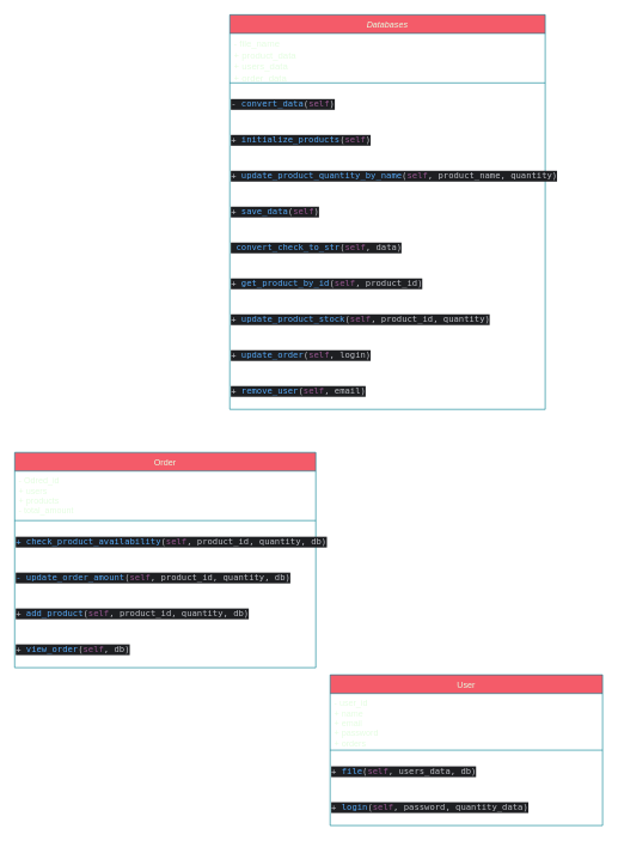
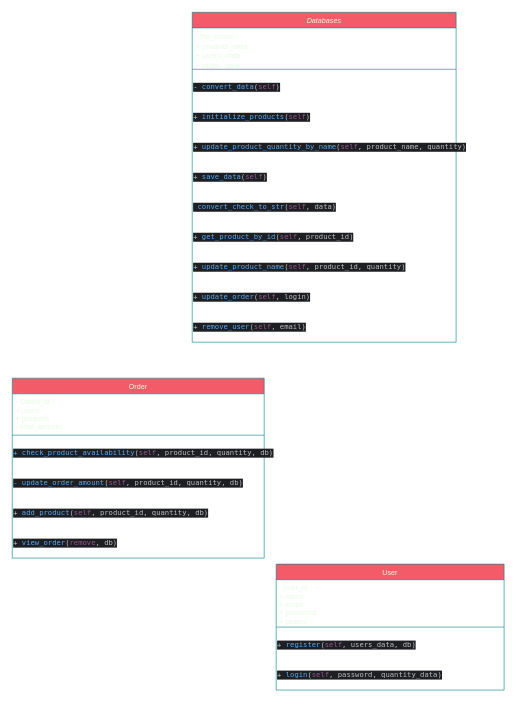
  <mxCell id="0" />
  <mxCell id="1" parent="0" />
  <mxCell id="2" value="Databases" style="swimlane;fontStyle=2;align=center;verticalAlign=top;childLayout=stackLayout;horizontal=1;startSize=26;horizontalStack=0;resizeParent=1;resizeLast=0;collapsible=1;marginBottom=0;rounded=0;shadow=0;strokeWidth=1;labelBackgroundColor=none;fillColor=#F45B69;strokeColor=#028090;fontColor=#E4FDE1;" parent="1" vertex="1"><mxGeometry x="320" y="20" width="440" height="550" as="geometry"><mxRectangle x="230" y="140" width="160" height="26" as="alternateBounds" /></mxGeometry></mxCell>
  <mxCell id="3" value="- file_name &#10;+ product_data &#10;+ users_data &#10;+ order_data " style="text;align=left;verticalAlign=top;spacingLeft=4;spacingRight=4;overflow=hidden;rotatable=0;points=[[0,0.5],[1,0.5]];portConstraint=eastwest;labelBackgroundColor=none;fontColor=#E4FDE1;fontSize=13;" parent="2" vertex="1"><mxGeometry y="26" width="440" height="64" as="geometry" /></mxCell>
  <mxCell id="4" value="" style="line;html=1;strokeWidth=1;align=left;verticalAlign=middle;spacingTop=-1;spacingLeft=3;spacingRight=3;rotatable=0;labelPosition=right;points=[];portConstraint=eastwest;labelBackgroundColor=none;fillColor=#F45B69;strokeColor=#028090;fontColor=#E4FDE1;" parent="2" vertex="1"><mxGeometry y="90" width="440" height="10" as="geometry" /></mxCell>
  <mxCell id="5" value="&lt;div style=&quot;background-color: rgb(30, 31, 34); color: rgb(188, 190, 196);&quot;&gt;&lt;pre style=&quot;font-family:'JetBrains Mono',monospace;font-size:9,0pt;&quot;&gt;- &lt;span style=&quot;color: rgb(86, 168, 245);&quot;&gt;convert_data&lt;/span&gt;(&lt;span style=&quot;color: rgb(148, 85, 141);&quot;&gt;self&lt;/span&gt;)&lt;/pre&gt;&lt;/div&gt;" style="text;html=1;align=left;verticalAlign=middle;resizable=0;points=[];autosize=1;strokeColor=none;fillColor=none;fontColor=#E4FDE1;" vertex="1" parent="2"><mxGeometry y="100" width="440" height="50" as="geometry" /></mxCell>
  <mxCell id="6" value="&lt;div style=&quot;background-color: rgb(30, 31, 34); color: rgb(188, 190, 196);&quot;&gt;&lt;pre style=&quot;font-family:'JetBrains Mono',monospace;font-size:9,0pt;&quot;&gt;+ &lt;span style=&quot;color: rgb(86, 168, 245);&quot;&gt;initialize_products&lt;/span&gt;(&lt;span style=&quot;color: rgb(148, 85, 141);&quot;&gt;self&lt;/span&gt;)&lt;/pre&gt;&lt;/div&gt;" style="text;html=1;align=left;verticalAlign=middle;resizable=0;points=[];autosize=1;strokeColor=none;fillColor=none;fontColor=#E4FDE1;" vertex="1" parent="2"><mxGeometry y="150" width="440" height="50" as="geometry" /></mxCell>
  <mxCell id="7" value="&lt;div style=&quot;background-color: rgb(30, 31, 34); color: rgb(188, 190, 196);&quot;&gt;&lt;pre style=&quot;font-family:'JetBrains Mono',monospace;font-size:9,0pt;&quot;&gt;&lt;div style=&quot;background-color: rgb(30, 31, 34); color: rgb(188, 190, 196);&quot;&gt;&lt;pre style=&quot;font-family:'JetBrains Mono',monospace;font-size:9,0pt;&quot;&gt;+ &lt;span style=&quot;color: rgb(86, 168, 245);&quot;&gt;update_product_quantity_by_name&lt;/span&gt;(&lt;span style=&quot;color: rgb(148, 85, 141);&quot;&gt;self&lt;/span&gt;, product_name, quantity)&lt;/pre&gt;&lt;/div&gt;&lt;/pre&gt;&lt;/div&gt;" style="text;html=1;align=left;verticalAlign=middle;resizable=0;points=[];autosize=1;strokeColor=none;fillColor=none;fontColor=#E4FDE1;" vertex="1" parent="2"><mxGeometry y="200" width="440" height="50" as="geometry" /></mxCell>
  <mxCell id="8" value="&lt;div style=&quot;background-color: rgb(30, 31, 34); color: rgb(188, 190, 196);&quot;&gt;&lt;pre style=&quot;font-family:'JetBrains Mono',monospace;font-size:9,0pt;&quot;&gt;+ &lt;span style=&quot;color: rgb(86, 168, 245);&quot;&gt;save_data&lt;/span&gt;(&lt;span style=&quot;color: rgb(148, 85, 141);&quot;&gt;self&lt;/span&gt;)&lt;/pre&gt;&lt;/div&gt;" style="text;html=1;align=left;verticalAlign=middle;resizable=0;points=[];autosize=1;strokeColor=none;fillColor=none;fontColor=#E4FDE1;" vertex="1" parent="2"><mxGeometry y="250" width="440" height="50" as="geometry" /></mxCell>
  <mxCell id="9" value="&lt;div style=&quot;background-color: rgb(30, 31, 34); color: rgb(188, 190, 196);&quot;&gt;&lt;pre style=&quot;font-family:'JetBrains Mono',monospace;font-size:9,0pt;&quot;&gt; &lt;span style=&quot;color: rgb(86, 168, 245);&quot;&gt;convert_check_to_str&lt;/span&gt;(&lt;span style=&quot;color: rgb(148, 85, 141);&quot;&gt;self&lt;/span&gt;, data)&lt;/pre&gt;&lt;/div&gt;" style="text;html=1;align=left;verticalAlign=middle;resizable=0;points=[];autosize=1;strokeColor=none;fillColor=none;fontColor=#E4FDE1;" vertex="1" parent="2"><mxGeometry y="300" width="440" height="50" as="geometry" /></mxCell>
  <mxCell id="10" value="&lt;div style=&quot;background-color: rgb(30, 31, 34); color: rgb(188, 190, 196);&quot;&gt;&lt;pre style=&quot;font-family:'JetBrains Mono',monospace;font-size:9,0pt;&quot;&gt;+ &lt;span style=&quot;color: rgb(86, 168, 245);&quot;&gt;get_product_by_id&lt;/span&gt;(&lt;span style=&quot;color: rgb(148, 85, 141);&quot;&gt;self&lt;/span&gt;, product_id)&lt;/pre&gt;&lt;/div&gt;" style="text;html=1;align=left;verticalAlign=middle;resizable=0;points=[];autosize=1;strokeColor=none;fillColor=none;fontColor=#E4FDE1;" vertex="1" parent="2"><mxGeometry y="350" width="440" height="50" as="geometry" /></mxCell>
- <mxCell id="11" value="&lt;div style=&quot;background-color: rgb(30, 31, 34); color: rgb(188, 190, 196);&quot;&gt;&lt;pre style=&quot;font-family:'JetBrains Mono',monospace;font-size:9,0pt;&quot;&gt;+ &lt;span style=&quot;color: rgb(86, 168, 245);&quot;&gt;update_product_stock&lt;/span&gt;(&lt;span style=&quot;color: rgb(148, 85, 141);&quot;&gt;self&lt;/span&gt;, product_id, quantity)&lt;/pre&gt;&lt;/div&gt;" style="text;html=1;align=left;verticalAlign=middle;resizable=0;points=[];autosize=1;strokeColor=none;fillColor=none;fontColor=#E4FDE1;" vertex="1" parent="2"><mxGeometry y="400" width="440" height="50" as="geometry" /></mxCell>
+ <mxCell id="11" value="&lt;div style=&quot;background-color: rgb(30, 31, 34); color: rgb(188, 190, 196);&quot;&gt;&lt;pre style=&quot;font-family:'JetBrains Mono',monospace;font-size:9,0pt;&quot;&gt;+ &lt;span style=&quot;color: rgb(86, 168, 245);&quot;&gt;update_product_name&lt;/span&gt;(&lt;span style=&quot;color: rgb(148, 85, 141);&quot;&gt;self&lt;/span&gt;, product_id, quantity)&lt;/pre&gt;&lt;/div&gt;" style="text;html=1;align=left;verticalAlign=middle;resizable=0;points=[];autosize=1;strokeColor=none;fillColor=none;fontColor=#E4FDE1;" vertex="1" parent="2"><mxGeometry y="400" width="440" height="50" as="geometry" /></mxCell>
  <mxCell id="12" value="&lt;div style=&quot;background-color: rgb(30, 31, 34); color: rgb(188, 190, 196);&quot;&gt;&lt;pre style=&quot;font-family:'JetBrains Mono',monospace;font-size:9,0pt;&quot;&gt;+ &lt;span style=&quot;color: rgb(86, 168, 245);&quot;&gt;update_order&lt;/span&gt;(&lt;span style=&quot;color: rgb(148, 85, 141);&quot;&gt;self&lt;/span&gt;, login)&lt;/pre&gt;&lt;/div&gt;" style="text;html=1;align=left;verticalAlign=middle;resizable=0;points=[];autosize=1;strokeColor=none;fillColor=none;fontColor=#E4FDE1;" vertex="1" parent="2"><mxGeometry y="450" width="440" height="50" as="geometry" /></mxCell>
  <mxCell id="13" value="&lt;div style=&quot;background-color: rgb(30, 31, 34); color: rgb(188, 190, 196);&quot;&gt;&lt;pre style=&quot;font-family:'JetBrains Mono',monospace;font-size:9,0pt;&quot;&gt;+ &lt;span style=&quot;color: rgb(86, 168, 245);&quot;&gt;remove_user&lt;/span&gt;(&lt;span style=&quot;color: rgb(148, 85, 141);&quot;&gt;self&lt;/span&gt;, email)&lt;/pre&gt;&lt;/div&gt;" style="text;html=1;align=left;verticalAlign=middle;resizable=0;points=[];autosize=1;strokeColor=none;fillColor=none;fontColor=#E4FDE1;" vertex="1" parent="2"><mxGeometry y="500" width="440" height="50" as="geometry" /></mxCell>
  <mxCell id="14" value="User" style="swimlane;fontStyle=0;align=center;verticalAlign=top;childLayout=stackLayout;horizontal=1;startSize=26;horizontalStack=0;resizeParent=1;resizeLast=0;collapsible=1;marginBottom=0;rounded=0;shadow=0;strokeWidth=1;labelBackgroundColor=none;fillColor=#F45B69;strokeColor=#028090;fontColor=#E4FDE1;" parent="1" vertex="1"><mxGeometry x="460" y="940" width="380" height="210" as="geometry"><mxRectangle x="130" y="380" width="160" height="26" as="alternateBounds" /></mxGeometry></mxCell>
  <mxCell id="15" value="- user_id &#10;+ name &#10;+ email &#10;+ password &#10;+ orders " style="text;align=left;verticalAlign=top;spacingLeft=4;spacingRight=4;overflow=hidden;rotatable=0;points=[[0,0.5],[1,0.5]];portConstraint=eastwest;labelBackgroundColor=none;fontColor=#E4FDE1;" parent="14" vertex="1"><mxGeometry y="26" width="380" height="74" as="geometry" /></mxCell>
  <mxCell id="16" value="" style="line;html=1;strokeWidth=1;align=left;verticalAlign=middle;spacingTop=-1;spacingLeft=3;spacingRight=3;rotatable=0;labelPosition=right;points=[];portConstraint=eastwest;labelBackgroundColor=none;fillColor=#F45B69;strokeColor=#028090;fontColor=#E4FDE1;" parent="14" vertex="1"><mxGeometry y="100" width="380" height="10" as="geometry" /></mxCell>
- <mxCell id="17" value="&lt;div style=&quot;background-color: rgb(30, 31, 34); color: rgb(188, 190, 196);&quot;&gt;&lt;pre style=&quot;font-family: &amp;quot;JetBrains Mono&amp;quot;, monospace;&quot;&gt;+ &lt;span style=&quot;color: rgb(86, 168, 245);&quot;&gt;file&lt;/span&gt;(&lt;span style=&quot;color: rgb(148, 85, 141);&quot;&gt;self&lt;/span&gt;, users_data, db)&lt;/pre&gt;&lt;/div&gt;" style="text;html=1;align=left;verticalAlign=middle;resizable=0;points=[];autosize=1;strokeColor=none;fillColor=none;fontColor=#E4FDE1;" vertex="1" parent="14"><mxGeometry y="110" width="380" height="50" as="geometry" /></mxCell>
+ <mxCell id="17" value="&lt;div style=&quot;background-color: rgb(30, 31, 34); color: rgb(188, 190, 196);&quot;&gt;&lt;pre style=&quot;font-family: &amp;quot;JetBrains Mono&amp;quot;, monospace;&quot;&gt;+ &lt;span style=&quot;color: rgb(86, 168, 245);&quot;&gt;register&lt;/span&gt;(&lt;span style=&quot;color: rgb(148, 85, 141);&quot;&gt;self&lt;/span&gt;, users_data, db)&lt;/pre&gt;&lt;/div&gt;" style="text;html=1;align=left;verticalAlign=middle;resizable=0;points=[];autosize=1;strokeColor=none;fillColor=none;fontColor=#E4FDE1;" vertex="1" parent="14"><mxGeometry y="110" width="380" height="50" as="geometry" /></mxCell>
  <mxCell id="18" value="&lt;div style=&quot;background-color: rgb(30, 31, 34); color: rgb(188, 190, 196);&quot;&gt;&lt;pre style=&quot;font-family:'JetBrains Mono',monospace;font-size:9,0pt;&quot;&gt;+ &lt;span style=&quot;color: rgb(86, 168, 245);&quot;&gt;login&lt;/span&gt;(&lt;span style=&quot;color: rgb(148, 85, 141);&quot;&gt;self&lt;/span&gt;, password, quantity_data)&lt;/pre&gt;&lt;/div&gt;" style="text;html=1;align=left;verticalAlign=middle;resizable=0;points=[];autosize=1;strokeColor=none;fillColor=none;fontColor=#E4FDE1;" vertex="1" parent="14"><mxGeometry y="160" width="380" height="50" as="geometry" /></mxCell>
  <mxCell id="19" value="Order" style="swimlane;fontStyle=0;align=center;verticalAlign=top;childLayout=stackLayout;horizontal=1;startSize=26;horizontalStack=0;resizeParent=1;resizeLast=0;collapsible=1;marginBottom=0;rounded=0;shadow=0;strokeWidth=1;labelBackgroundColor=none;fontColor=#E4FDE1;fillColor=#F45B69;strokeColor=#028090;" parent="1" vertex="1"><mxGeometry y="630" width="420" height="300" as="geometry" x="20"><mxRectangle x="340" y="380" width="170" height="26" as="alternateBounds" /></mxGeometry></mxCell>
  <mxCell id="20" value="- Odred_id &#10;+ users &#10;+ products &#10;- total_amount " style="text;align=left;verticalAlign=top;spacingLeft=4;spacingRight=4;overflow=hidden;rotatable=0;points=[[0,0.5],[1,0.5]];portConstraint=eastwest;labelBackgroundColor=none;fontColor=#E4FDE1;" parent="19" vertex="1"><mxGeometry y="26" width="420" height="64" as="geometry" /></mxCell>
  <mxCell id="21" value="" style="line;html=1;strokeWidth=1;align=left;verticalAlign=middle;spacingTop=-1;spacingLeft=3;spacingRight=3;rotatable=0;labelPosition=right;points=[];portConstraint=eastwest;labelBackgroundColor=none;fillColor=#F45B69;strokeColor=#028090;fontColor=#E4FDE1;" parent="19" vertex="1"><mxGeometry y="90" width="420" height="10" as="geometry" /></mxCell>
  <mxCell id="22" value="&lt;div style=&quot;background-color: rgb(30, 31, 34); color: rgb(188, 190, 196);&quot;&gt;&lt;pre style=&quot;font-family:'JetBrains Mono',monospace;font-size:9,0pt;&quot;&gt;&lt;span style=&quot;color: rgb(86, 168, 245);&quot;&gt;+ check_product_availability&lt;/span&gt;(&lt;span style=&quot;color: rgb(148, 85, 141);&quot;&gt;self&lt;/span&gt;, product_id, quantity, db)&lt;/pre&gt;&lt;/div&gt;" style="text;html=1;align=left;verticalAlign=middle;resizable=0;points=[];autosize=1;strokeColor=none;fillColor=none;fontColor=#E4FDE1;" vertex="1" parent="19"><mxGeometry y="100" width="420" height="50" as="geometry" /></mxCell>
  <mxCell id="23" value="&lt;div style=&quot;background-color: rgb(30, 31, 34); color: rgb(188, 190, 196);&quot;&gt;&lt;pre style=&quot;font-family:'JetBrains Mono',monospace;font-size:9,0pt;&quot;&gt;&lt;span style=&quot;color: rgb(86, 168, 245);&quot;&gt;- update_order_amount&lt;/span&gt;(&lt;span style=&quot;color: rgb(148, 85, 141);&quot;&gt;self&lt;/span&gt;, product_id, quantity, db)&lt;/pre&gt;&lt;/div&gt;" style="text;html=1;align=left;verticalAlign=middle;resizable=0;points=[];autosize=1;strokeColor=none;fillColor=none;fontColor=#E4FDE1;" vertex="1" parent="19"><mxGeometry y="150" width="420" height="50" as="geometry" /></mxCell>
  <mxCell id="24" value="&lt;div style=&quot;background-color: rgb(30, 31, 34); color: rgb(188, 190, 196);&quot;&gt;&lt;pre style=&quot;font-family:'JetBrains Mono',monospace;font-size:9,0pt;&quot;&gt;+ &lt;span style=&quot;color: rgb(86, 168, 245);&quot;&gt;add_product&lt;/span&gt;(&lt;span style=&quot;color: rgb(148, 85, 141);&quot;&gt;self&lt;/span&gt;, product_id, quantity, db)&lt;/pre&gt;&lt;/div&gt;" style="text;html=1;align=left;verticalAlign=middle;resizable=0;points=[];autosize=1;strokeColor=none;fillColor=none;fontColor=#E4FDE1;" vertex="1" parent="19"><mxGeometry y="200" width="420" height="50" as="geometry" /></mxCell>
- <mxCell id="25" value="&lt;div style=&quot;background-color: rgb(30, 31, 34); color: rgb(188, 190, 196);&quot;&gt;&lt;pre style=&quot;font-family:'JetBrains Mono',monospace;font-size:9,0pt;&quot;&gt;+ &lt;span style=&quot;color: rgb(86, 168, 245);&quot;&gt;view_order&lt;/span&gt;(&lt;span style=&quot;color: rgb(148, 85, 141);&quot;&gt;self&lt;/span&gt;, db)&lt;/pre&gt;&lt;/div&gt;" style="text;html=1;align=left;verticalAlign=middle;resizable=0;points=[];autosize=1;strokeColor=none;fillColor=none;fontColor=#E4FDE1;" vertex="1" parent="19"><mxGeometry y="250" width="420" height="50" as="geometry" /></mxCell>
+ <mxCell id="25" value="&lt;div style=&quot;background-color: rgb(30, 31, 34); color: rgb(188, 190, 196);&quot;&gt;&lt;pre style=&quot;font-family:'JetBrains Mono',monospace;font-size:9,0pt;&quot;&gt;+ &lt;span style=&quot;color: rgb(86, 168, 245);&quot;&gt;view_order&lt;/span&gt;(&lt;span style=&quot;color: rgb(148, 85, 141);&quot;&gt;remove&lt;/span&gt;, db)&lt;/pre&gt;&lt;/div&gt;" style="text;html=1;align=left;verticalAlign=middle;resizable=0;points=[];autosize=1;strokeColor=none;fillColor=none;fontColor=#E4FDE1;" vertex="1" parent="19"><mxGeometry y="250" width="420" height="50" as="geometry" /></mxCell>
